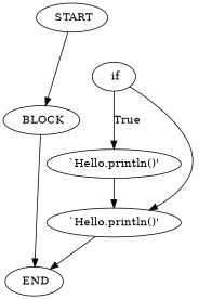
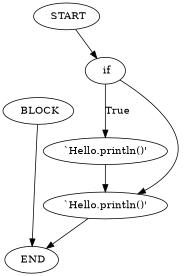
  digraph {
    edge [color=black]
    n1 [label=" START"]
    n2 [label=" BLOCK"]
    n3 [label=" END"]
    n4 [label=" if"]
    n5 [label="`Hello.println()'"]
    n6 [label="`Hello.println()'"]
-   n1 -> n2
+   n1 -> n4
    n2 -> n3
    n4 -> n5 [label=True]
    n4 -> n6
    n5 -> n6
    n6 -> n3
  }
